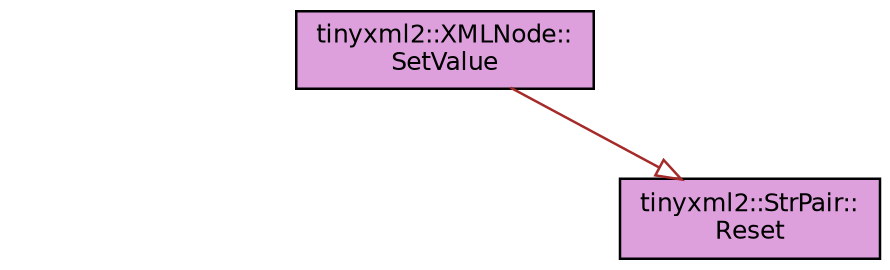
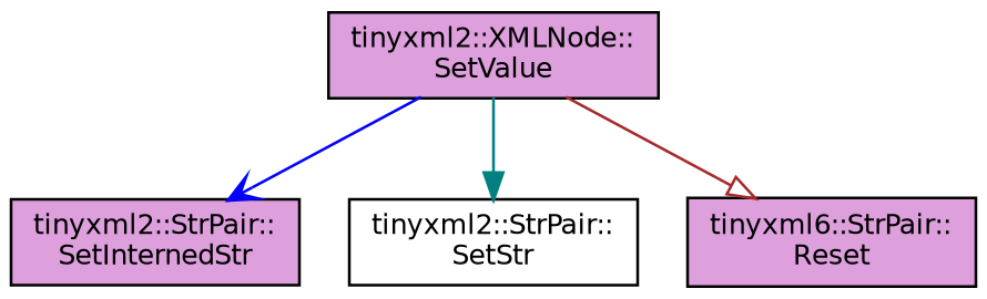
  digraph {
    rankdir=TB
    node [color=black fillcolor=plum fontname=Helvetica fontsize=10 shape=record style=filled]
    edge [fontname=Helvetica fontsize=10 labelfontname=Helvetica labelfontsize=10 style=solid]
    n1 [fontcolor=black height=0.2 label="tinyxml2::XMLNode::\lSetValue" width=0.4]
-   n4 [height=0.2 label="tinyxml2::StrPair::\lReset" width=0.4]
+   n2 [height=0.2 label="tinyxml2::StrPair::\lSetInternedStr" width=0.4]
+   n3 [fillcolor=white height=0.2 label="tinyxml2::StrPair::\lSetStr" width=0.4]
+   n4 [height=0.2 label="tinyxml6::StrPair::\lReset" width=0.4]
+   n1 -> n2 [arrowhead=vee color=blue]
+   n1 -> n3 [arrowhead=normal color=teal]
    n1 -> n4 [arrowhead=onormal color=brown]
  }
